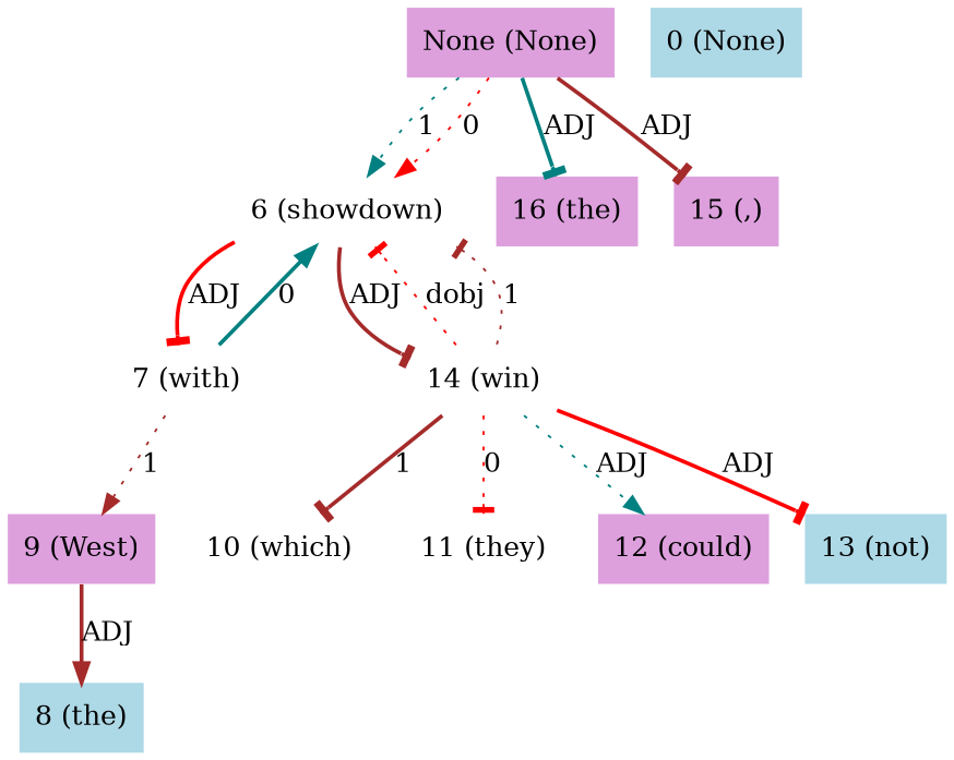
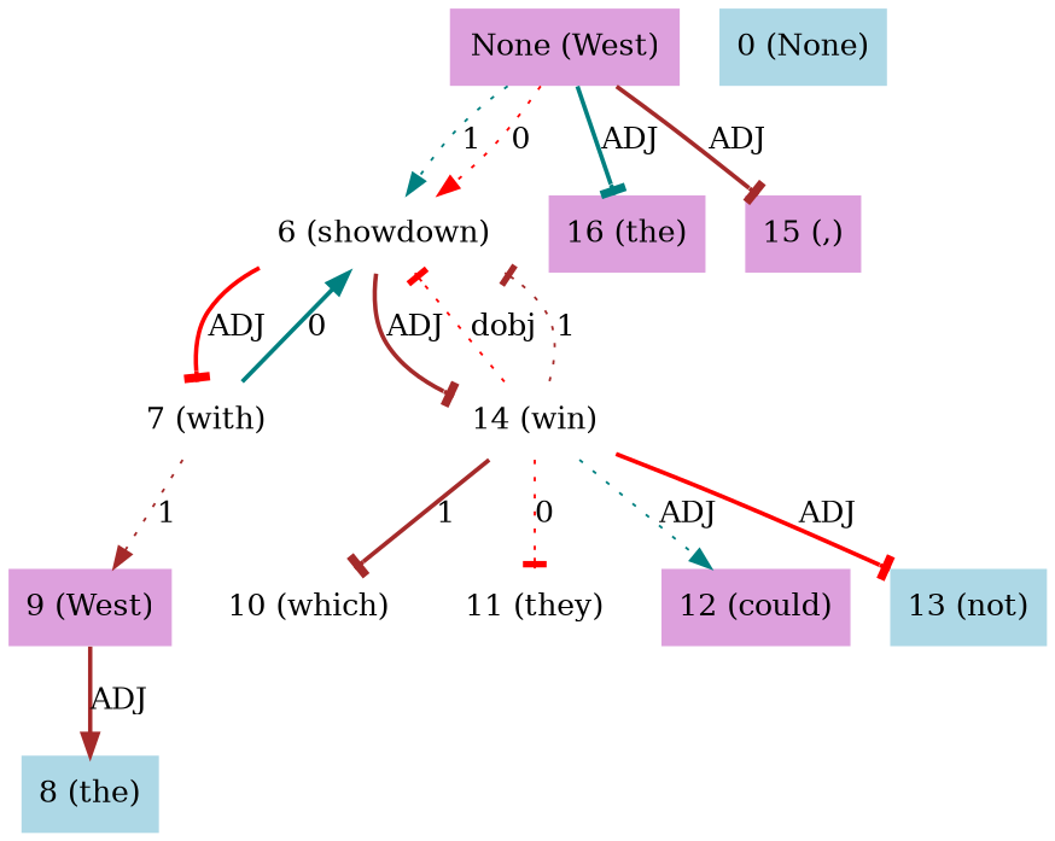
  digraph {
    node [color=red fillcolor=plum shape=plaintext style=filled]
    edge [arrowhead=tee color=brown dir=forward style=bold]
-   n1 [label="None (None)"]
+   n1 [label="None (West)"]
    n2 [color=black fillcolor=white label="6 (showdown)"]
    n3 [color=blue label="16 (the)"]
    n4 [label="15 (,)"]
    n5 [color=black fillcolor=white label="7 (with)"]
    n6 [fillcolor=white label="14 (win)"]
    n7 [label="9 (West)"]
    n8 [fillcolor=white label="10 (which)"]
    n9 [color=black fillcolor=white label="11 (they)"]
    n10 [color=blue label="12 (could)"]
    n11 [fillcolor=lightblue label="13 (not)"]
    n12 [color=black fillcolor=lightblue label="0 (None)"]
    n13 [color=blue fillcolor=lightblue label="8 (the)"]
    n1 -> n2 [arrowhead=normal color=teal label=1 style=dotted]
    n1 -> n2 [arrowhead=normal color=red label=0 style=dotted]
    n1 -> n3 [color=teal label=ADJ]
    n1 -> n4 [label=ADJ]
    n2 -> n5 [color=red label=ADJ]
    n2 -> n6 [label=ADJ]
    n5 -> n2 [arrowhead=normal color=teal label=0]
    n5 -> n7 [arrowhead=normal label=1 style=dotted]
    n6 -> n2 [color=red label=dobj style=dotted]
    n6 -> n2 [label=1 style=dotted]
    n6 -> n8 [label=1]
    n6 -> n9 [color=red label=0 style=dotted]
    n6 -> n10 [arrowhead=normal color=teal label=ADJ style=dotted]
    n6 -> n11 [color=red label=ADJ]
    n7 -> n13 [arrowhead=normal label=ADJ]
  }
